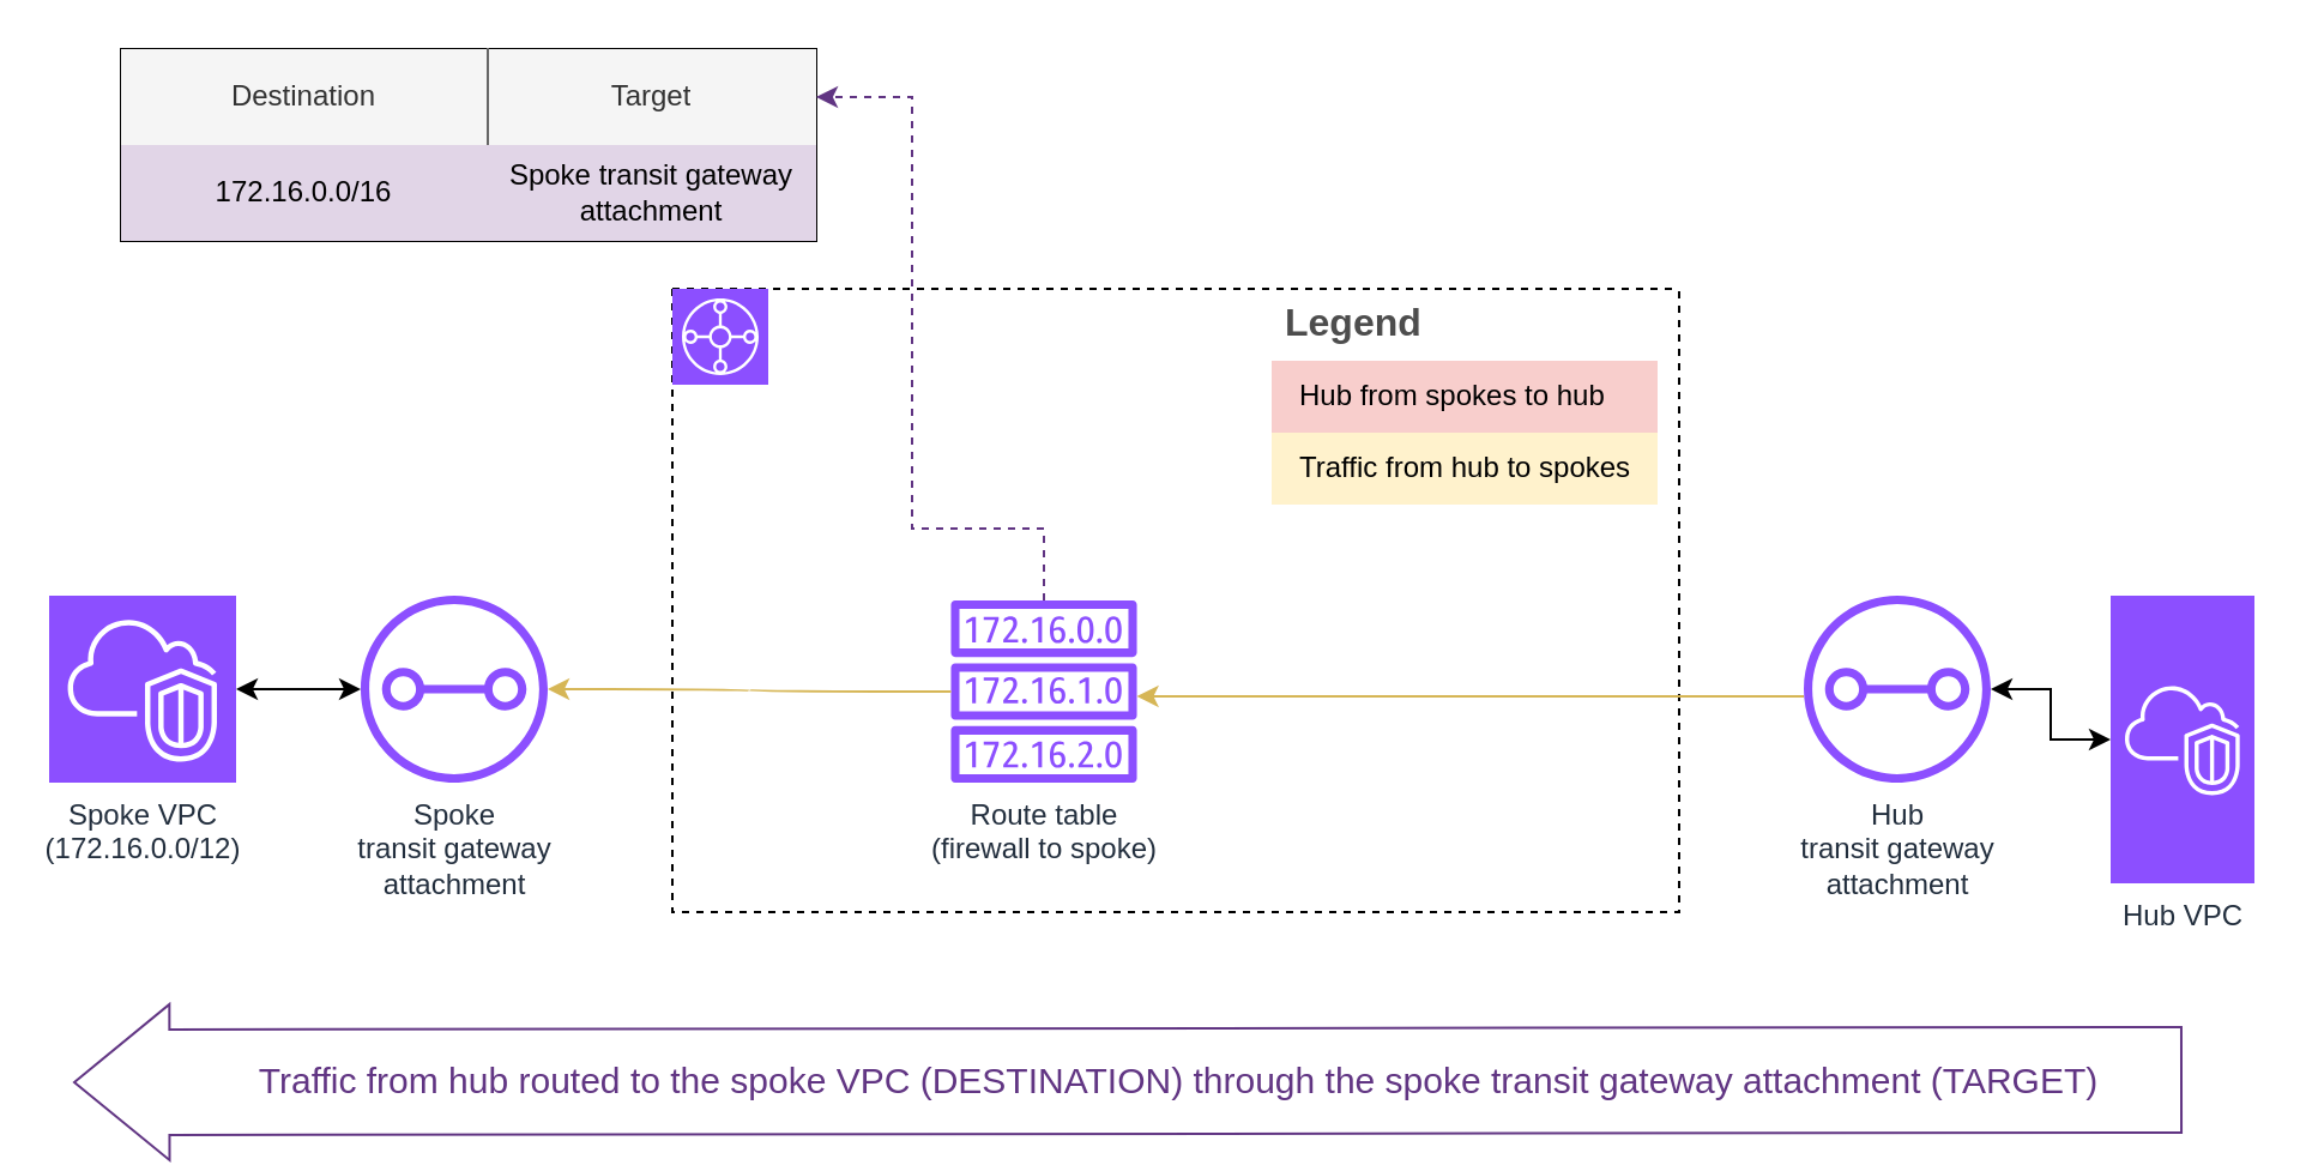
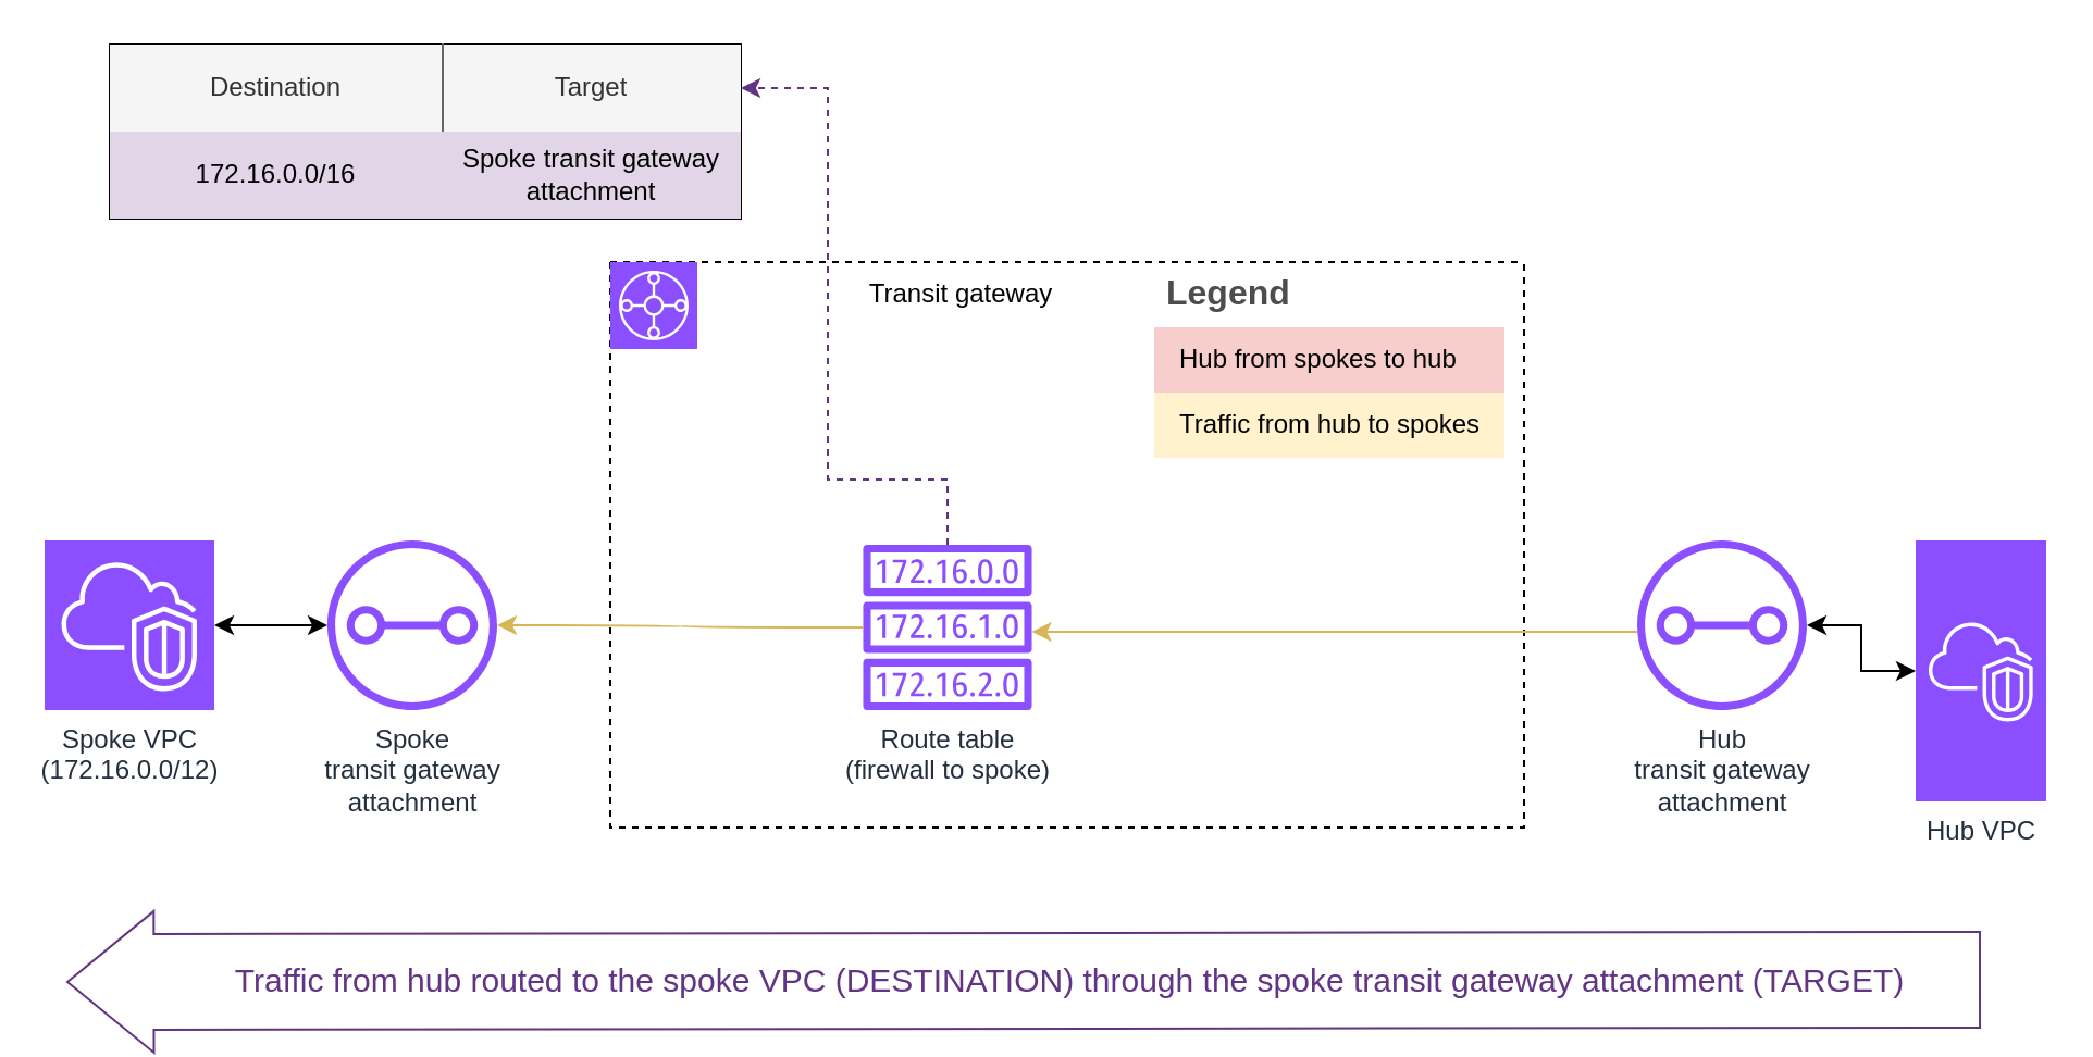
  <mxCell id="0" />
  <mxCell id="1" parent="0" />
  <mxCell id="2" value="" style="swimlane;startSize=0;dashed=1;" parent="1" vertex="1"><mxGeometry x="280" y="120" width="420" height="260" as="geometry" /></mxCell>
  <mxCell id="3" value="" style="sketch=0;points=[[0,0,0],[0.25,0,0],[0.5,0,0],[0.75,0,0],[1,0,0],[0,1,0],[0.25,1,0],[0.5,1,0],[0.75,1,0],[1,1,0],[0,0.25,0],[0,0.5,0],[0,0.75,0],[1,0.25,0],[1,0.5,0],[1,0.75,0]];outlineConnect=0;fontColor=#232F3E;fillColor=#8C4FFF;strokeColor=#ffffff;dashed=0;verticalLabelPosition=bottom;verticalAlign=top;align=center;html=1;fontSize=12;fontStyle=0;aspect=fixed;shape=mxgraph.aws4.resourceIcon;resIcon=mxgraph.aws4.transit_gateway;" parent="2" vertex="1"><mxGeometry width="40" height="40" as="geometry" /></mxCell>
  <mxCell id="4" value="&lt;div&gt;Route table&lt;/div&gt;&lt;div&gt;(firewall to spoke)&lt;/div&gt;" style="sketch=0;outlineConnect=0;fontColor=#232F3E;gradientColor=none;fillColor=#8C4FFF;strokeColor=none;dashed=0;verticalLabelPosition=bottom;verticalAlign=top;align=center;html=1;fontSize=12;fontStyle=0;aspect=fixed;pointerEvents=1;shape=mxgraph.aws4.route_table;" parent="2" vertex="1"><mxGeometry x="116" y="130" width="78" height="76" as="geometry" /></mxCell>
+ <mxCell id="5" value="Transit gateway" style="text;html=1;align=center;verticalAlign=middle;resizable=0;points=[];autosize=1;strokeColor=none;fillColor=none;" parent="2" vertex="1"><mxGeometry x="106" width="110" height="30" as="geometry" /></mxCell>
  <mxCell id="6" value="Legend" style="shape=table;startSize=30;container=1;collapsible=0;childLayout=tableLayout;fontSize=16;align=left;verticalAlign=top;fillColor=none;strokeColor=none;fontColor=#4D4D4D;fontStyle=1;spacingLeft=6;spacing=0;resizable=0;" parent="2" vertex="1"><mxGeometry x="250" width="161" height="90" as="geometry" /></mxCell>
  <mxCell id="7" value="" style="shape=tableRow;horizontal=0;startSize=0;swimlaneHead=0;swimlaneBody=0;strokeColor=inherit;top=0;left=0;bottom=0;right=0;collapsible=0;dropTarget=0;fillColor=none;points=[[0,0.5],[1,0.5]];portConstraint=eastwest;fontSize=12;" parent="6" vertex="1"><mxGeometry y="30" width="161" height="30" as="geometry" /></mxCell>
  <mxCell id="8" value="Hub from spokes to hub" style="shape=partialRectangle;html=1;whiteSpace=wrap;connectable=0;strokeColor=#b85450;overflow=hidden;fillColor=#f8cecc;top=0;left=0;bottom=0;right=0;pointerEvents=1;fontSize=12;align=left;spacingLeft=10;spacingRight=4;" parent="7" vertex="1"><mxGeometry width="161" height="30" as="geometry"><mxRectangle width="161" height="30" as="alternateBounds" /></mxGeometry></mxCell>
  <mxCell id="9" value="" style="shape=tableRow;horizontal=0;startSize=0;swimlaneHead=0;swimlaneBody=0;strokeColor=inherit;top=0;left=0;bottom=0;right=0;collapsible=0;dropTarget=0;fillColor=none;points=[[0,0.5],[1,0.5]];portConstraint=eastwest;fontSize=12;" parent="6" vertex="1"><mxGeometry y="60" width="161" height="30" as="geometry" /></mxCell>
  <mxCell id="10" value="Traffic from hub to spokes" style="shape=partialRectangle;html=1;whiteSpace=wrap;connectable=0;strokeColor=#d6b656;overflow=hidden;fillColor=#fff2cc;top=0;left=0;bottom=0;right=0;pointerEvents=1;fontSize=12;align=left;spacingLeft=10;spacingRight=4;" parent="9" vertex="1"><mxGeometry width="161" height="30" as="geometry"><mxRectangle width="161" height="30" as="alternateBounds" /></mxGeometry></mxCell>
  <mxCell id="11" value="Hub VPC" style="sketch=0;points=[[0,0,0],[0.25,0,0],[0.5,0,0],[0.75,0,0],[1,0,0],[0,1,0],[0.25,1,0],[0.5,1,0],[0.75,1,0],[1,1,0],[0,0.25,0],[0,0.5,0],[0,0.75,0],[1,0.25,0],[1,0.5,0],[1,0.75,0]];outlineConnect=0;fontColor=#232F3E;fillColor=#8C4FFF;strokeColor=#ffffff;dashed=0;verticalLabelPosition=bottom;verticalAlign=top;align=center;html=1;fontSize=12;fontStyle=0;aspect=fixed;shape=mxgraph.aws4.resourceIcon;resIcon=mxgraph.aws4.vpc;" parent="1" vertex="1"><mxGeometry x="880" y="248" width="60" height="120" as="geometry" /></mxCell>
  <mxCell id="12" style="edgeStyle=orthogonalEdgeStyle;rounded=0;orthogonalLoop=1;jettySize=auto;html=1;startArrow=classic;startFill=1;" parent="1" source="13" target="24" edge="1"><mxGeometry relative="1" as="geometry" /></mxCell>
  <mxCell id="13" value="&lt;div&gt;Spoke VPC&lt;/div&gt;&lt;div&gt;(172.16.0.0/12)&lt;/div&gt;" style="sketch=0;points=[[0,0,0],[0.25,0,0],[0.5,0,0],[0.75,0,0],[1,0,0],[0,1,0],[0.25,1,0],[0.5,1,0],[0.75,1,0],[1,1,0],[0,0.25,0],[0,0.5,0],[0,0.75,0],[1,0.25,0],[1,0.5,0],[1,0.75,0]];outlineConnect=0;fontColor=#232F3E;fillColor=#8C4FFF;strokeColor=#ffffff;dashed=0;verticalLabelPosition=bottom;verticalAlign=top;align=center;html=1;fontSize=12;fontStyle=0;aspect=fixed;shape=mxgraph.aws4.resourceIcon;resIcon=mxgraph.aws4.vpc;" parent="1" vertex="1"><mxGeometry x="20" y="248" width="78" height="78" as="geometry" /></mxCell>
  <mxCell id="14" value="" style="shape=table;startSize=0;container=1;collapsible=0;childLayout=tableLayout;" parent="1" vertex="1"><mxGeometry x="50" y="20" width="290" height="80" as="geometry" /></mxCell>
  <mxCell id="15" value="" style="shape=tableRow;horizontal=0;startSize=0;swimlaneHead=0;swimlaneBody=0;strokeColor=inherit;top=0;left=0;bottom=0;right=0;collapsible=0;dropTarget=0;fillColor=none;points=[[0,0.5],[1,0.5]];portConstraint=eastwest;" parent="14" vertex="1"><mxGeometry width="290" height="40" as="geometry" /></mxCell>
  <mxCell id="16" value="Destination" style="shape=partialRectangle;html=1;whiteSpace=wrap;connectable=0;strokeColor=#666666;overflow=hidden;fillColor=#f5f5f5;top=0;left=0;bottom=0;right=1;pointerEvents=1;align=center;fontColor=#333333;" parent="15" vertex="1"><mxGeometry width="153" height="40" as="geometry"><mxRectangle width="153" height="40" as="alternateBounds" /></mxGeometry></mxCell>
  <mxCell id="17" value="Target" style="shape=partialRectangle;html=1;whiteSpace=wrap;connectable=0;strokeColor=#666666;overflow=hidden;fillColor=#f5f5f5;top=0;left=1;bottom=0;right=0;pointerEvents=1;fontColor=#333333;" parent="15" vertex="1"><mxGeometry x="153" width="137" height="40" as="geometry"><mxRectangle width="137" height="40" as="alternateBounds" /></mxGeometry></mxCell>
  <mxCell id="18" style="shape=tableRow;horizontal=0;startSize=0;swimlaneHead=0;swimlaneBody=0;strokeColor=inherit;top=0;left=0;bottom=0;right=0;collapsible=0;dropTarget=0;fillColor=none;points=[[0,0.5],[1,0.5]];portConstraint=eastwest;" parent="14" vertex="1"><mxGeometry y="40" width="290" height="40" as="geometry" /></mxCell>
  <mxCell id="19" value="172.16.0.0/16" style="shape=partialRectangle;html=1;whiteSpace=wrap;connectable=0;strokeColor=#9673a6;overflow=hidden;fillColor=#e1d5e7;top=0;left=0;bottom=0;right=0;pointerEvents=1;" parent="18" vertex="1"><mxGeometry width="153" height="40" as="geometry"><mxRectangle width="153" height="40" as="alternateBounds" /></mxGeometry></mxCell>
  <mxCell id="20" value="Spoke transit gateway attachment" style="shape=partialRectangle;html=1;whiteSpace=wrap;connectable=0;strokeColor=#9673a6;overflow=hidden;fillColor=#e1d5e7;top=0;left=0;bottom=0;right=0;pointerEvents=1;" parent="18" vertex="1"><mxGeometry x="153" width="137" height="40" as="geometry"><mxRectangle width="137" height="40" as="alternateBounds" /></mxGeometry></mxCell>
  <mxCell id="21" style="edgeStyle=orthogonalEdgeStyle;rounded=0;orthogonalLoop=1;jettySize=auto;html=1;curved=1;fillColor=#fff2cc;strokeColor=#d6b656;" parent="1" source="23" target="4" edge="1"><mxGeometry relative="1" as="geometry"><Array as="points"><mxPoint x="700" y="290" /><mxPoint x="700" y="290" /></Array></mxGeometry></mxCell>
  <mxCell id="22" style="edgeStyle=orthogonalEdgeStyle;rounded=0;orthogonalLoop=1;jettySize=auto;html=1;startArrow=classic;startFill=1;" parent="1" source="23" target="11" edge="1"><mxGeometry relative="1" as="geometry" /></mxCell>
  <mxCell id="23" value="&lt;div&gt;Hub&lt;/div&gt;&lt;div&gt;transit gateway&lt;/div&gt;&lt;div&gt;attachment&lt;/div&gt;" style="sketch=0;outlineConnect=0;fontColor=#232F3E;gradientColor=none;fillColor=#8C4FFF;strokeColor=none;dashed=0;verticalLabelPosition=bottom;verticalAlign=top;align=center;html=1;fontSize=12;fontStyle=0;aspect=fixed;pointerEvents=1;shape=mxgraph.aws4.transit_gateway_attachment;" parent="1" vertex="1"><mxGeometry x="752" y="248" width="78" height="78" as="geometry" /></mxCell>
  <mxCell id="24" value="&lt;div&gt;Spoke&lt;/div&gt;&lt;div&gt;transit gateway&lt;/div&gt;&lt;div&gt;attachment&lt;/div&gt;" style="sketch=0;outlineConnect=0;fontColor=#232F3E;gradientColor=none;fillColor=#8C4FFF;strokeColor=none;dashed=0;verticalLabelPosition=bottom;verticalAlign=top;align=center;html=1;fontSize=12;fontStyle=0;aspect=fixed;pointerEvents=1;shape=mxgraph.aws4.transit_gateway_attachment;" parent="1" vertex="1"><mxGeometry x="150" y="248" width="78" height="78" as="geometry" /></mxCell>
  <mxCell id="25" style="edgeStyle=orthogonalEdgeStyle;rounded=0;orthogonalLoop=1;jettySize=auto;html=1;dashed=1;strokeColor=light-dark(#613583, #ededed);" parent="1" target="15" edge="1" source="4"><mxGeometry relative="1" as="geometry"><mxPoint x="450" y="220" as="sourcePoint" /><Array as="points"><mxPoint x="435" y="220" /><mxPoint x="380" y="220" /><mxPoint x="380" y="40" /></Array></mxGeometry></mxCell>
  <mxCell id="26" style="edgeStyle=orthogonalEdgeStyle;rounded=0;orthogonalLoop=1;jettySize=auto;html=1;curved=1;fillColor=#fff2cc;strokeColor=#d6b656;" parent="1" source="4" target="24" edge="1"><mxGeometry relative="1" as="geometry"><Array as="points" /></mxGeometry></mxCell>
  <mxCell id="27" value="" style="shape=flexArrow;endArrow=classic;html=1;rounded=0;width=44;endSize=12.903;strokeColor=light-dark(#613583, #ededed);fontColor=light-dark(#613583, #ededed);" edge="1" parent="1"><mxGeometry width="50" height="50" relative="1" as="geometry"><mxPoint x="910" y="450" as="sourcePoint" /><mxPoint x="30" y="451" as="targetPoint" /></mxGeometry></mxCell>
  <mxCell id="28" value="&lt;font&gt;Traffic from hub routed to the spoke VPC (DESTINATION) through the spoke transit gateway attachment (TARGET)&lt;/font&gt;" style="edgeLabel;html=1;align=center;verticalAlign=middle;resizable=0;points=[];fontColor=light-dark(#613583, #ededed);fontSize=15;" vertex="1" connectable="0" parent="27"><mxGeometry x="0.167" y="4" relative="1" as="geometry"><mxPoint x="93" y="-5" as="offset" /></mxGeometry></mxCell>
